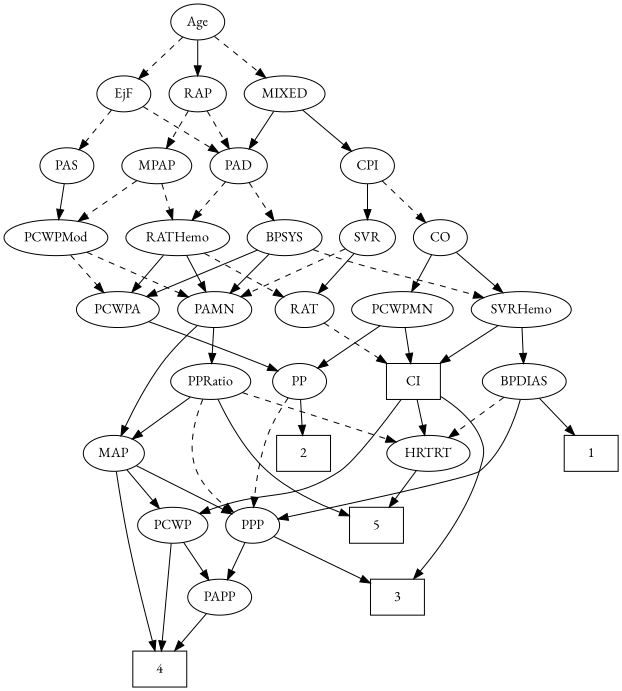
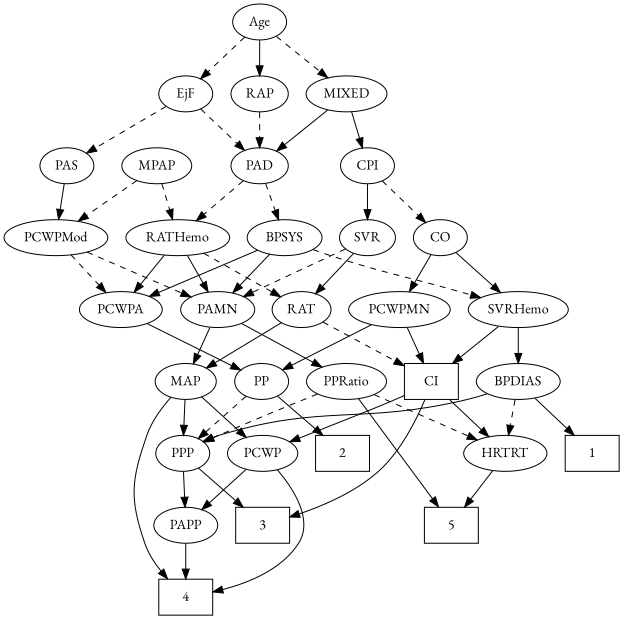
  strict digraph {
    fontname="EB Garamond"
    node [fontname="EB Garamond"]
    edge [fontname="EB Garamond" style=solid]
    1 [height=0.5 shape=box width=0.75]
    2 [height=0.5 shape=box width=0.75]
    3 [height=0.5 shape=box width=0.75]
    4 [height=0.5 shape=box width=0.75]
    5 [height=0.5 shape=box width=0.75]
    Age [height=0.5 width=0.75]
    EjF [height=0.5 width=0.75]
    RAP [height=0.5 width=0.77632]
    MIXED [height=0.5 width=1.1193]
    PAD [height=0.5 width=0.79437]
    PAS [height=0.5 width=0.75]
    MPAP [height=0.5 width=0.97491]
    CPI [height=0.5 width=0.75]
    RATHemo [height=0.5 width=1.3721]
    BPSYS [height=0.5 width=1.0471]
    PCWPMod [height=0.5 width=1.4443]
    SVR [height=0.5 width=0.77632]
    CO [height=0.5 width=0.75]
    PAMN [height=0.5 width=1.011]
    PCWPA [height=0.5 width=1.1555]
    RAT [height=0.5 width=0.75827]
    SVRHemo [height=0.5 width=1.3902]
    PCWPMN [height=0.5 width=1.3902]
    MAP [height=0.5 width=0.84854]
    PPRatio [height=0.5 width=1.1013]
    PP [height=0.5 width=0.75]
    CI [height=0.5 shape=box width=0.75]
    BPDIAS [height=0.5 width=1.1735]
    PPP [height=0.5 width=0.75]
    PCWP [height=0.5 width=0.97491]
    HRTRT [height=0.5 width=1.1013]
    PAPP [height=0.5 width=0.88464]
    Age -> EjF [style=dashed]
    Age -> RAP
    Age -> MIXED [style=dashed]
    EjF -> PAD [style=dashed]
    EjF -> PAS [style=dashed]
    RAP -> PAD [style=dashed]
-   RAP -> MPAP [style=dashed]
    MIXED -> PAD
    MIXED -> CPI
    PAD -> RATHemo [style=dashed]
    PAD -> BPSYS [style=dashed]
    PAS -> PCWPMod
    MPAP -> RATHemo [style=dashed]
    MPAP -> PCWPMod [style=dashed]
    CPI -> SVR
    CPI -> CO [style=dashed]
    RATHemo -> PAMN
    RATHemo -> PCWPA
    RATHemo -> RAT [style=dashed]
    BPSYS -> PAMN
    BPSYS -> PCWPA
    BPSYS -> SVRHemo [style=dashed]
    PCWPMod -> PAMN [style=dashed]
    PCWPMod -> PCWPA [style=dashed]
    SVR -> PAMN [style=dashed]
    SVR -> RAT
    CO -> SVRHemo
    CO -> PCWPMN
    PAMN -> MAP
    PAMN -> PPRatio
    PCWPA -> PP
-   PPRatio -> MAP
+   RAT -> MAP
    RAT -> CI [style=dashed]
    SVRHemo -> CI
    SVRHemo -> BPDIAS
    PCWPMN -> PP
    PCWPMN -> CI
    MAP -> 4
    MAP -> PPP
    MAP -> PCWP
    PPRatio -> 5
    PPRatio -> PPP [style=dashed]
    PPRatio -> HRTRT [style=dashed]
    PP -> 2
    PP -> PPP [style=dashed]
    CI -> 3
    CI -> PCWP
    CI -> HRTRT
    BPDIAS -> 1
    BPDIAS -> PPP
    BPDIAS -> HRTRT [style=dashed]
    PPP -> 3
    PPP -> PAPP
    PCWP -> 4
    PCWP -> PAPP
    HRTRT -> 5
    PAPP -> 4
  }
